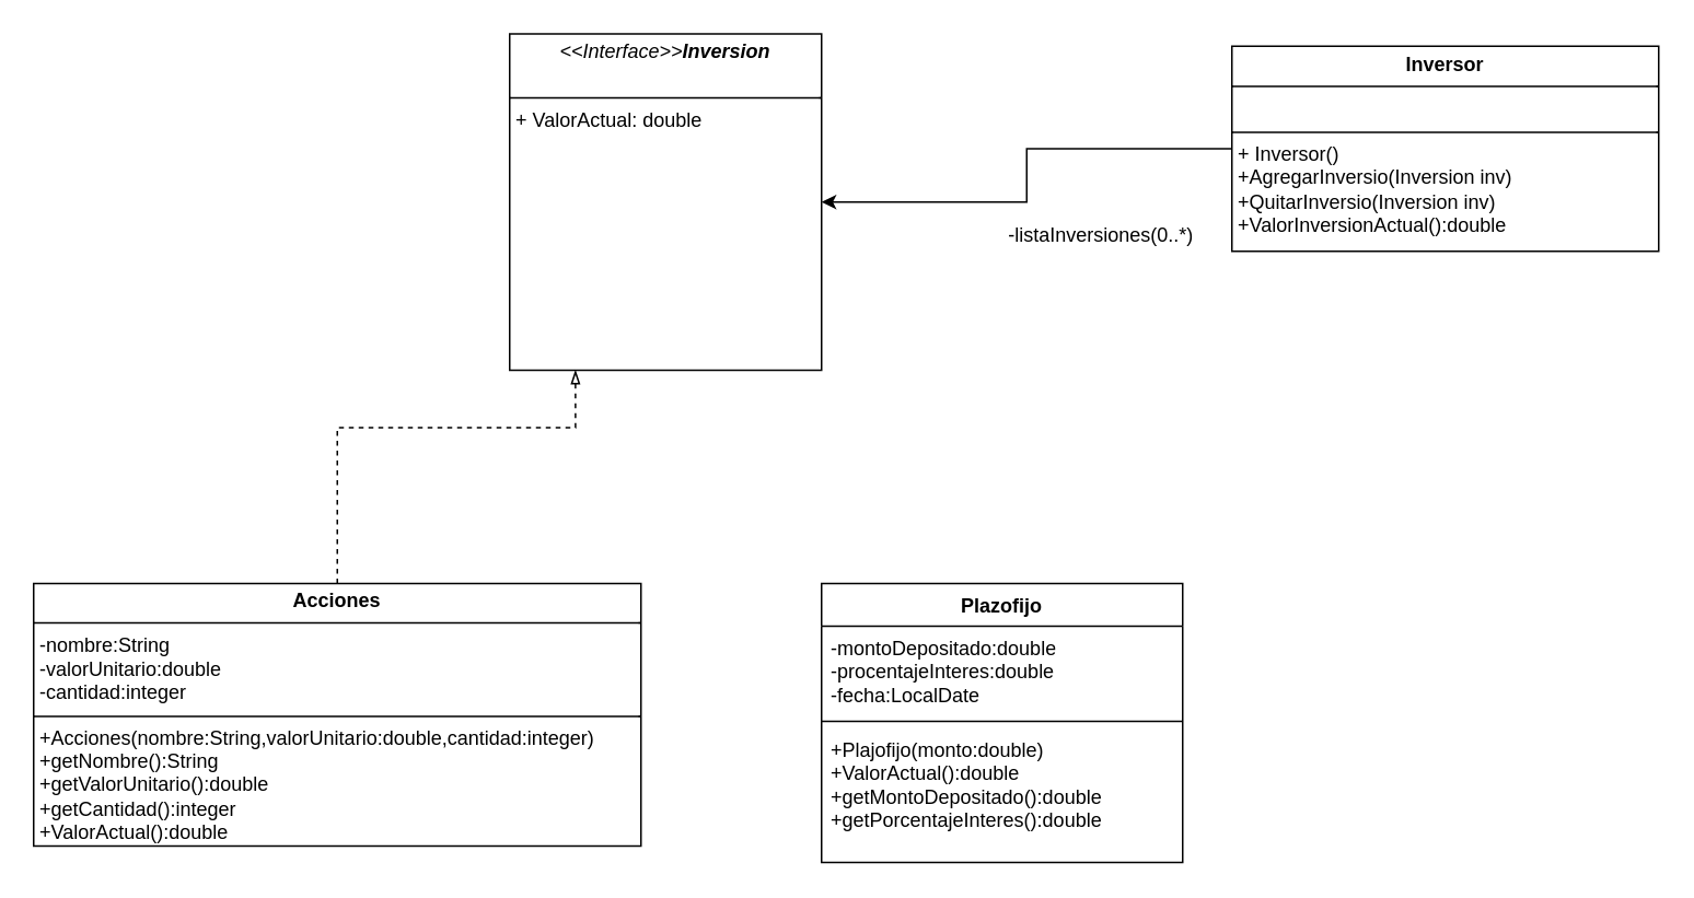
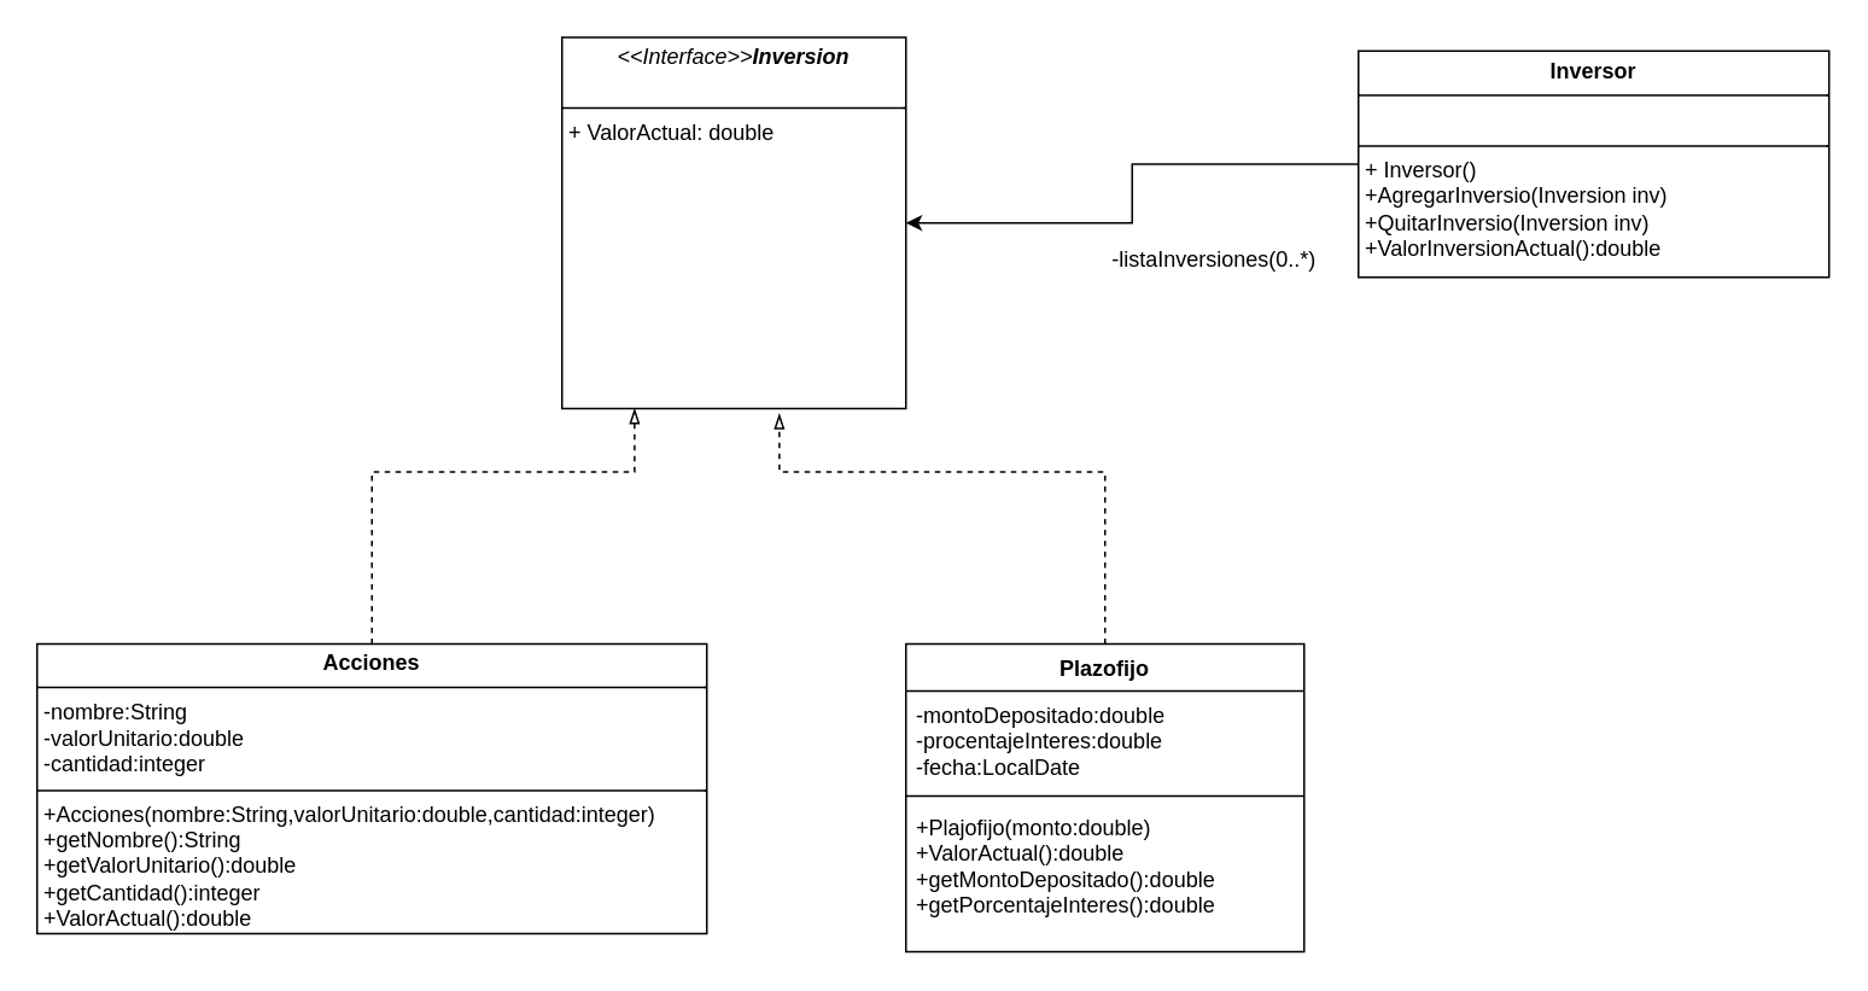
  <mxCell id="0" />
  <mxCell id="1" parent="0" />
  <mxCell id="2" value="&lt;p style=&quot;margin:0px;margin-top:4px;text-align:center;&quot;&gt;&lt;i&gt;&amp;lt;&amp;lt;Interface&amp;gt;&amp;gt;&lt;b&gt;Inversion&lt;/b&gt;&lt;/i&gt;&lt;br&gt;&lt;/p&gt;&lt;p style=&quot;margin:0px;margin-left:4px;&quot;&gt;&lt;br&gt;&lt;/p&gt;&lt;hr size=&quot;1&quot; style=&quot;border-style:solid;&quot;&gt;&lt;p style=&quot;margin:0px;margin-left:4px;&quot;&gt;+ ValorActual: double&lt;/p&gt;" style="verticalAlign=top;align=left;overflow=fill;html=1;whiteSpace=wrap;" parent="1" vertex="1"><mxGeometry x="310" y="20" width="190" height="205" as="geometry" /></mxCell>
  <mxCell id="3" style="edgeStyle=orthogonalEdgeStyle;rounded=0;orthogonalLoop=1;jettySize=auto;html=1;exitX=0.5;exitY=0;exitDx=0;exitDy=0;dashed=1;endArrow=blockThin;endFill=0;entryX=0.211;entryY=1;entryDx=0;entryDy=0;entryPerimeter=0;" parent="1" source="4" target="2" edge="1"><mxGeometry relative="1" as="geometry"><mxPoint x="350" y="170" as="targetPoint" /><Array as="points"><mxPoint x="205" y="260" /><mxPoint x="350" y="260" /></Array></mxGeometry></mxCell>
  <mxCell id="4" value="&lt;p style=&quot;margin:0px;margin-top:4px;text-align:center;&quot;&gt;&lt;b&gt;Acciones&lt;/b&gt;&lt;/p&gt;&lt;hr size=&quot;1&quot; style=&quot;border-style:solid;&quot;&gt;&lt;p style=&quot;margin:0px;margin-left:4px;&quot;&gt;-nombre:String&lt;/p&gt;&lt;p style=&quot;margin:0px;margin-left:4px;&quot;&gt;-valorUnitario:double&lt;/p&gt;&lt;p style=&quot;margin:0px;margin-left:4px;&quot;&gt;-cantidad:integer&lt;/p&gt;&lt;hr size=&quot;1&quot; style=&quot;border-style:solid;&quot;&gt;&lt;p style=&quot;margin:0px;margin-left:4px;&quot;&gt;+Acciones(nombre:String,valorUnitario:double,cantidad:integer)&lt;/p&gt;&lt;p style=&quot;margin:0px;margin-left:4px;&quot;&gt;+getNombre():String&lt;/p&gt;&lt;p style=&quot;margin:0px;margin-left:4px;&quot;&gt;+getValorUnitario():double&lt;/p&gt;&lt;p style=&quot;margin:0px;margin-left:4px;&quot;&gt;+getCantidad():integer&lt;/p&gt;&lt;p style=&quot;margin:0px;margin-left:4px;&quot;&gt;+ValorActual():double&lt;/p&gt;" style="verticalAlign=top;align=left;overflow=fill;html=1;whiteSpace=wrap;" parent="1" vertex="1"><mxGeometry x="20" y="355" width="370" height="160" as="geometry" /></mxCell>
+ <mxCell id="5" style="edgeStyle=orthogonalEdgeStyle;rounded=0;orthogonalLoop=1;jettySize=auto;html=1;dashed=1;endArrow=blockThin;endFill=0;entryX=0.632;entryY=1.014;entryDx=0;entryDy=0;entryPerimeter=0;" parent="1" source="6" target="2" edge="1"><mxGeometry relative="1" as="geometry"><mxPoint x="431" y="170" as="targetPoint" /><Array as="points"><mxPoint x="610" y="260" /><mxPoint x="430" y="260" /></Array></mxGeometry></mxCell>
  <mxCell id="6" value="Plazofijo" style="swimlane;fontStyle=1;align=center;verticalAlign=top;childLayout=stackLayout;horizontal=1;startSize=26;horizontalStack=0;resizeParent=1;resizeParentMax=0;resizeLast=0;collapsible=1;marginBottom=0;whiteSpace=wrap;html=1;" parent="1" vertex="1"><mxGeometry x="500" y="355" width="220" height="170" as="geometry"><mxRectangle x="265" y="590" width="90" height="30" as="alternateBounds" /></mxGeometry></mxCell>
  <mxCell id="7" value="-montoDepositado:double&lt;div&gt;-procentajeInteres:double&lt;/div&gt;&lt;div&gt;-fecha:LocalDate&lt;/div&gt;" style="text;strokeColor=none;fillColor=none;align=left;verticalAlign=top;spacingLeft=4;spacingRight=4;overflow=hidden;rotatable=0;points=[[0,0.5],[1,0.5]];portConstraint=eastwest;whiteSpace=wrap;html=1;" parent="6" vertex="1"><mxGeometry y="26" width="220" height="54" as="geometry" /></mxCell>
  <mxCell id="8" value="" style="line;strokeWidth=1;fillColor=none;align=left;verticalAlign=middle;spacingTop=-1;spacingLeft=3;spacingRight=3;rotatable=0;labelPosition=right;points=[];portConstraint=eastwest;strokeColor=inherit;" parent="6" vertex="1"><mxGeometry y="80" width="220" height="8" as="geometry" /></mxCell>
  <mxCell id="9" value="+Plajofijo(monto:double)&lt;div&gt;+ValorActual():double&lt;/div&gt;&lt;div&gt;+getMontoDepositado():double&lt;/div&gt;&lt;div&gt;+getPorcentajeInteres():double&lt;/div&gt;&lt;div&gt;&lt;br&gt;&lt;/div&gt;" style="text;strokeColor=none;fillColor=none;align=left;verticalAlign=top;spacingLeft=4;spacingRight=4;overflow=hidden;rotatable=0;points=[[0,0.5],[1,0.5]];portConstraint=eastwest;whiteSpace=wrap;html=1;" parent="6" vertex="1"><mxGeometry y="88" width="220" height="82" as="geometry" /></mxCell>
  <mxCell id="10" style="edgeStyle=orthogonalEdgeStyle;rounded=0;orthogonalLoop=1;jettySize=auto;html=1;entryX=1;entryY=0.5;entryDx=0;entryDy=0;" parent="1" source="11" target="2" edge="1"><mxGeometry relative="1" as="geometry" /></mxCell>
  <mxCell id="11" value="&lt;p style=&quot;margin:0px;margin-top:4px;text-align:center;&quot;&gt;&lt;b&gt;Inversor&lt;/b&gt;&lt;/p&gt;&lt;hr size=&quot;1&quot; style=&quot;border-style:solid;&quot;&gt;&lt;p style=&quot;margin:0px;margin-left:4px;&quot;&gt;&lt;br&gt;&lt;/p&gt;&lt;hr size=&quot;1&quot; style=&quot;border-style:solid;&quot;&gt;&lt;p style=&quot;margin:0px;margin-left:4px;&quot;&gt;+ Inversor()&lt;/p&gt;&lt;p style=&quot;margin:0px;margin-left:4px;&quot;&gt;+AgregarInversio(Inversion inv)&lt;/p&gt;&lt;p style=&quot;margin:0px;margin-left:4px;&quot;&gt;+QuitarInversio(Inversion inv)&lt;/p&gt;&lt;p style=&quot;margin:0px;margin-left:4px;&quot;&gt;+ValorInversionActual():double&lt;/p&gt;" style="verticalAlign=top;align=left;overflow=fill;html=1;whiteSpace=wrap;" parent="1" vertex="1"><mxGeometry x="750" y="27.5" width="260" height="125" as="geometry" /></mxCell>
  <mxCell id="12" value="-listaInversiones(0..*)" style="text;html=1;align=center;verticalAlign=middle;resizable=0;points=[];autosize=1;strokeColor=none;fillColor=none;" parent="1" vertex="1"><mxGeometry x="600" y="128" width="140" height="30" as="geometry" /></mxCell>
